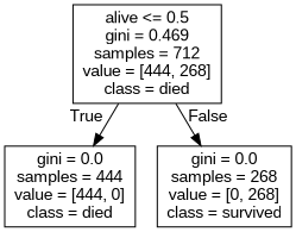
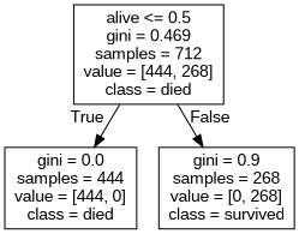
  digraph {
    fontname="Liberation Sans"
    node [fontname="Liberation Sans" shape=box]
    edge [fontname="Liberation Sans" labeldistance=2.5]
    n1 [label="alive <= 0.5\ngini = 0.469\nsamples = 712\nvalue = [444, 268]\nclass = died"]
    n2 [label="gini = 0.0\nsamples = 444\nvalue = [444, 0]\nclass = died"]
-   n3 [label="gini = 0.0\nsamples = 268\nvalue = [0, 268]\nclass = survived"]
+   n3 [label="gini = 0.9\nsamples = 268\nvalue = [0, 268]\nclass = survived"]
    n1 -> n2 [headlabel=True labelangle=45]
    n1 -> n3 [headlabel=False labelangle=-45]
  }
